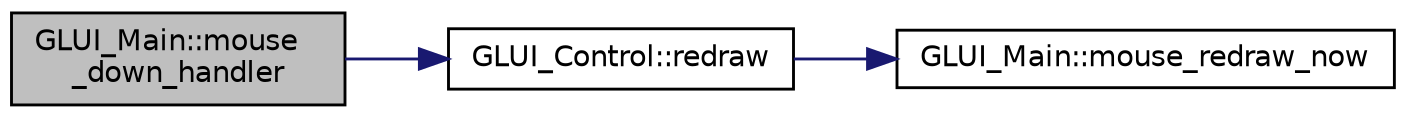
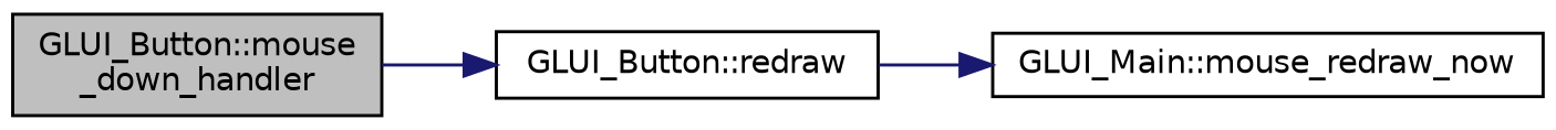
  digraph {
    rankdir=LR
    node [color=black fillcolor=white fontname=Helvetica fontsize=10 shape=record style=filled]
    edge [color=midnightblue fontname=Helvetica fontsize=10 labelfontname=Helvetica labelfontsize=10 style=solid]
-   n1 [fillcolor=grey75 fontcolor=black height=0.2 label="GLUI_Main::mouse\l_down_handler" width=0.4]
-   n2 [height=0.2 label="GLUI_Control::redraw" width=0.4]
+   n1 [fillcolor=grey75 fontcolor=black height=0.2 label="GLUI_Button::mouse\l_down_handler" width=0.4]
+   n2 [height=0.2 label="GLUI_Button::redraw" width=0.4]
    n3 [height=0.2 label="GLUI_Main::mouse_redraw_now" width=0.4]
    n1 -> n2
    n2 -> n3
  }
